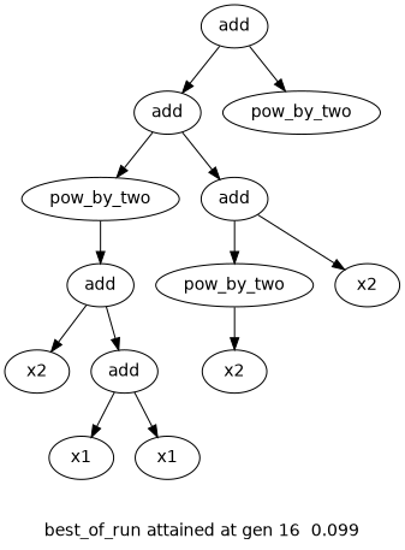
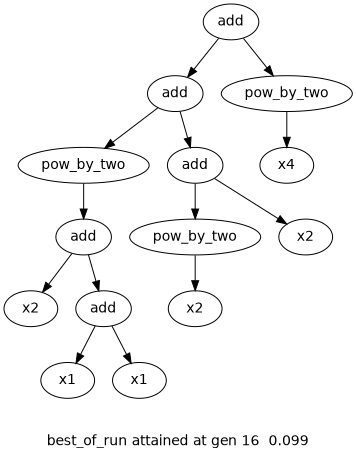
  digraph {
    label="\n\nbest_of_run attained at gen 16  0.099"
    fontname="DejaVu Sans"
    node [fontname="DejaVu Sans"]
    edge [fontname="DejaVu Sans"]
    n1 [label=add]
    n2 [label=add]
    n3 [label=pow_by_two]
    n4 [label=pow_by_two]
    n5 [label=add]
    n6 [label=add]
    n7 [label=x2]
    n8 [label=add]
    n9 [label=x1]
    n10 [label=x1]
    n11 [label=pow_by_two]
    n12 [label=x2]
    n13 [label=x2]
+   n14 [label=x4]
    n1 -> n2
    n1 -> n3
    n2 -> n4
    n2 -> n5
+   n3 -> n14
    n4 -> n6
    n5 -> n11
    n5 -> n12
    n6 -> n7
    n6 -> n8
    n8 -> n9
    n8 -> n10
    n11 -> n13
  }
